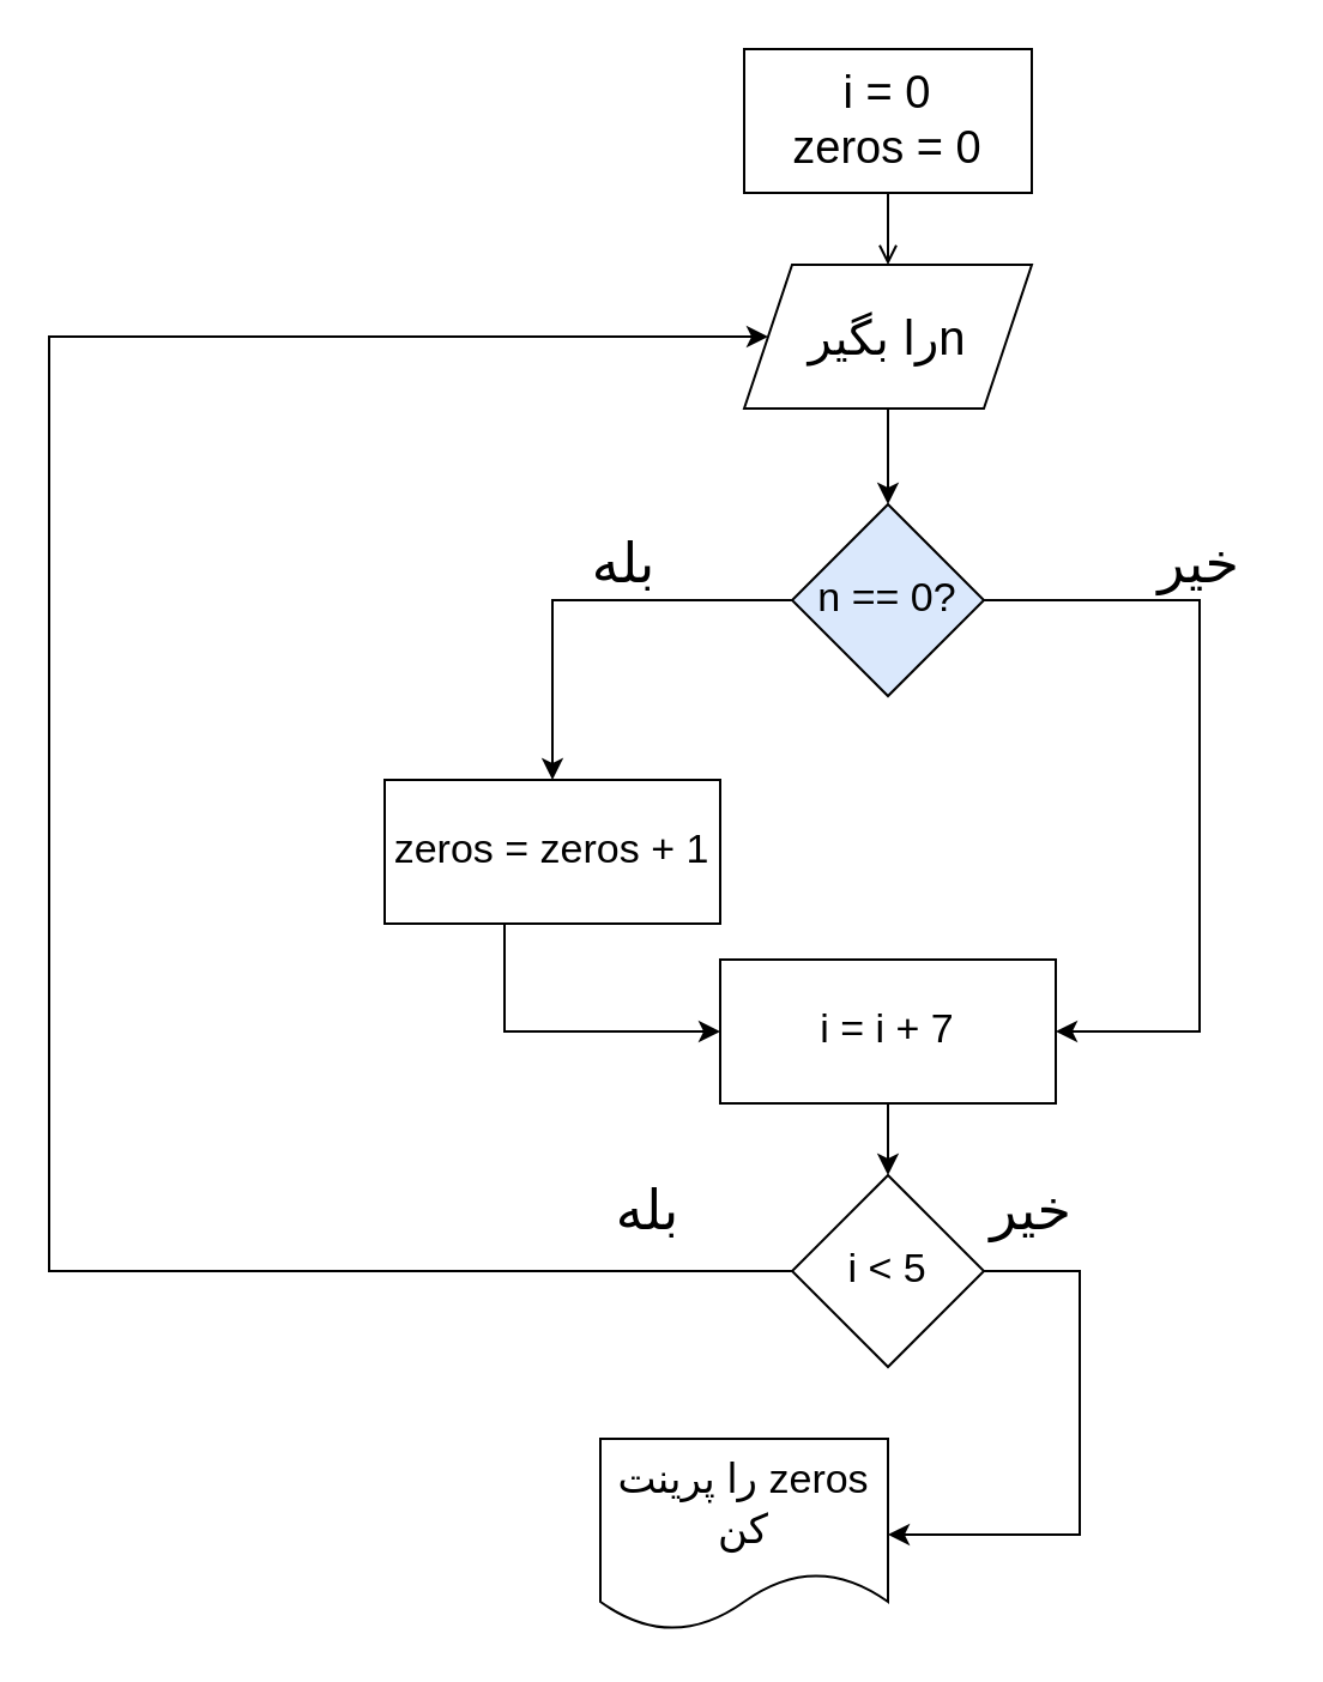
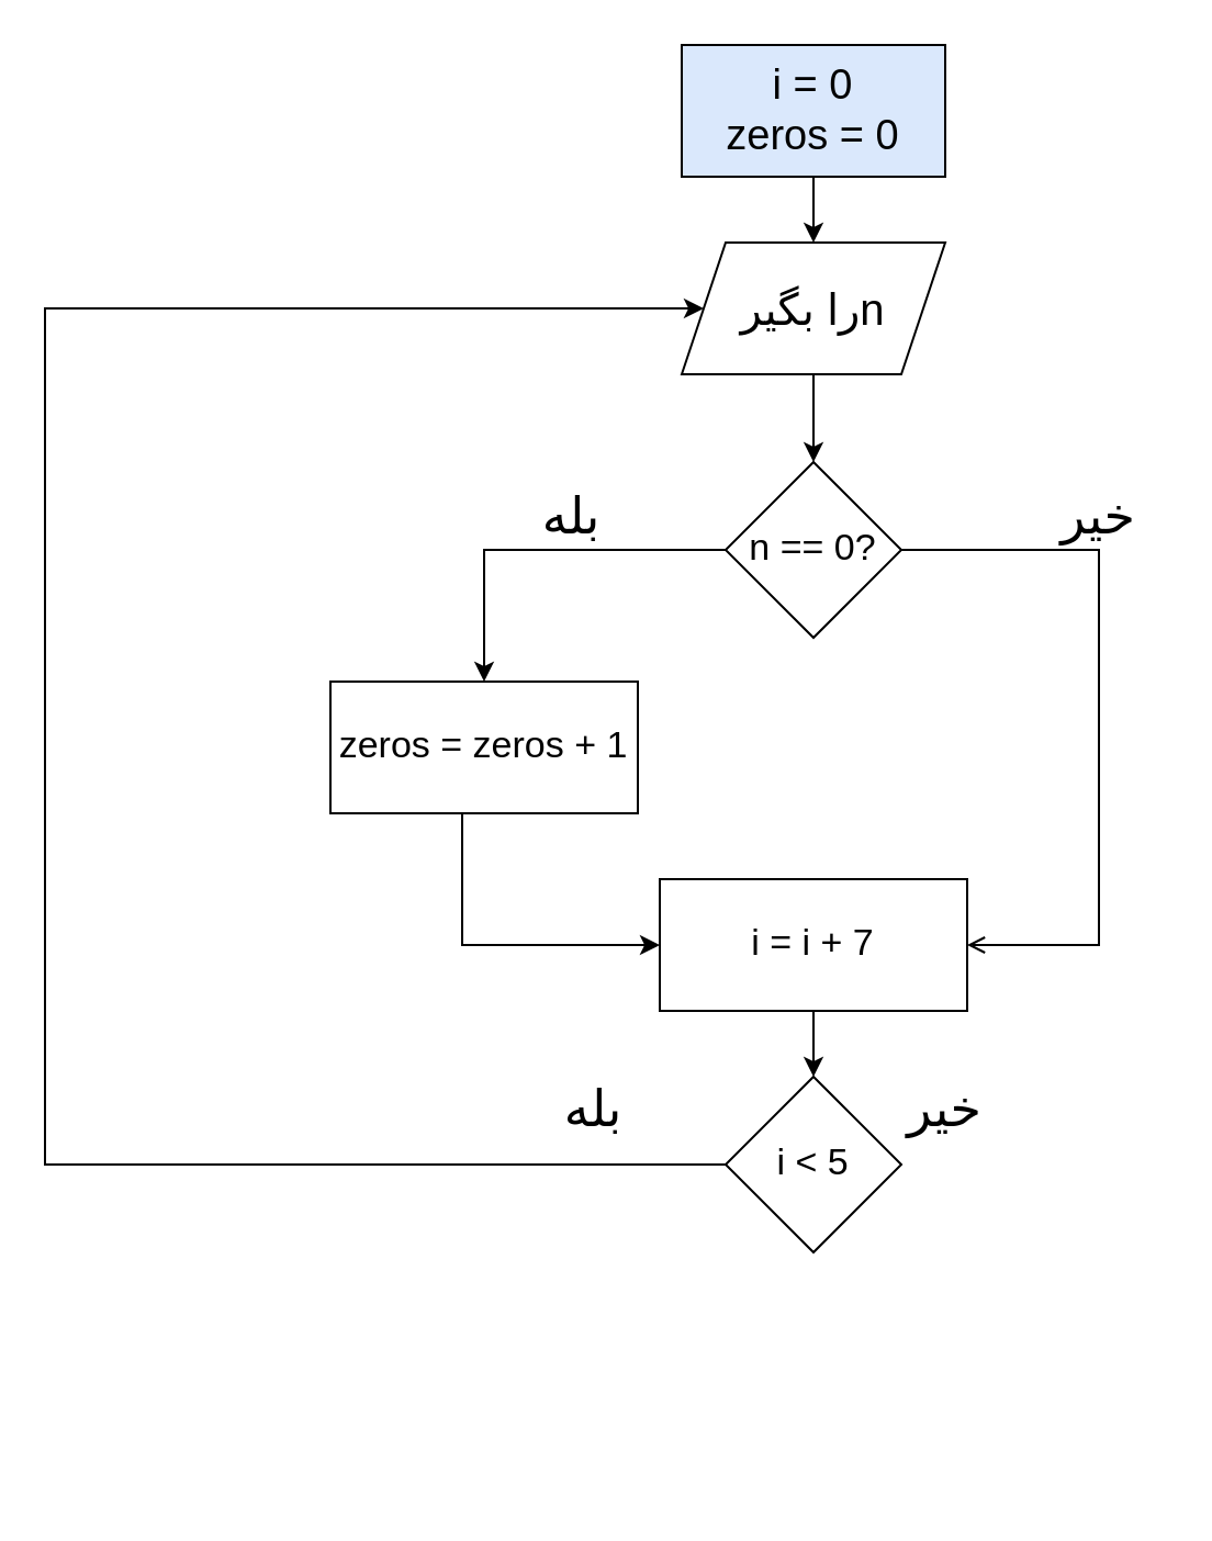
  <mxCell id="0" />
  <mxCell id="1" parent="0" />
- <mxCell id="2" value="" style="edgeStyle=orthogonalEdgeStyle;rounded=0;orthogonalLoop=1;jettySize=auto;html=1;endArrow=open;" edge="1" parent="1" source="3" target="5"><mxGeometry relative="1" as="geometry" /></mxCell>
- <mxCell id="3" value="&lt;font style=&quot;font-size: 19px;&quot;&gt;i = 0&lt;br&gt;zeros = 0&lt;/font&gt;" style="rounded=0;whiteSpace=wrap;html=1;" vertex="1" parent="1"><mxGeometry x="310" y="20" width="120" height="60" as="geometry" /></mxCell>
+ <mxCell id="2" value="" style="edgeStyle=orthogonalEdgeStyle;rounded=0;orthogonalLoop=1;jettySize=auto;html=1;" edge="1" parent="1" source="3" target="5"><mxGeometry relative="1" as="geometry" /></mxCell>
+ <mxCell id="3" value="&lt;font style=&quot;font-size: 19px;&quot;&gt;i = 0&lt;br&gt;zeros = 0&lt;/font&gt;" style="rounded=0;whiteSpace=wrap;html=1;fillColor=#dae8fc;" vertex="1" parent="1"><mxGeometry x="310" y="20" width="120" height="60" as="geometry" /></mxCell>
  <mxCell id="4" value="" style="edgeStyle=orthogonalEdgeStyle;rounded=0;orthogonalLoop=1;jettySize=auto;html=1;" edge="1" parent="1" source="5" target="8"><mxGeometry relative="1" as="geometry" /></mxCell>
  <mxCell id="5" value="&lt;div style=&quot;direction: rtl;&quot;&gt;&lt;span style=&quot;background-color: initial;&quot;&gt;&lt;font style=&quot;font-size: 20px;&quot;&gt;nرا بگیر&lt;/font&gt;&lt;/span&gt;&lt;/div&gt;" style="shape=parallelogram;perimeter=parallelogramPerimeter;whiteSpace=wrap;html=1;fixedSize=1;" vertex="1" parent="1"><mxGeometry x="310" y="110" width="120" height="60" as="geometry" /></mxCell>
  <mxCell id="6" style="edgeStyle=orthogonalEdgeStyle;rounded=0;orthogonalLoop=1;jettySize=auto;html=1;entryX=0.5;entryY=0;entryDx=0;entryDy=0;" edge="1" parent="1" source="8" target="12"><mxGeometry relative="1" as="geometry" /></mxCell>
- <mxCell id="7" style="edgeStyle=orthogonalEdgeStyle;rounded=0;orthogonalLoop=1;jettySize=auto;html=1;entryX=1;entryY=0.5;entryDx=0;entryDy=0;" edge="1" parent="1" source="8" target="14"><mxGeometry relative="1" as="geometry"><mxPoint x="490" y="430" as="targetPoint" /><Array as="points"><mxPoint x="500" y="250" /><mxPoint x="500" y="430" /></Array></mxGeometry></mxCell>
- <mxCell id="8" value="&lt;font style=&quot;font-size: 17px;&quot;&gt;n == 0?&lt;/font&gt;" style="rhombus;whiteSpace=wrap;html=1;fillColor=#dae8fc;" vertex="1" parent="1"><mxGeometry x="330" y="210" width="80" height="80" as="geometry" /></mxCell>
+ <mxCell id="7" style="edgeStyle=orthogonalEdgeStyle;rounded=0;orthogonalLoop=1;jettySize=auto;html=1;entryX=1;entryY=0.5;entryDx=0;entryDy=0;endArrow=open;" edge="1" parent="1" source="8" target="14"><mxGeometry relative="1" as="geometry"><mxPoint x="490" y="430" as="targetPoint" /><Array as="points"><mxPoint x="500" y="250" /><mxPoint x="500" y="430" /></Array></mxGeometry></mxCell>
+ <mxCell id="8" value="&lt;font style=&quot;font-size: 17px;&quot;&gt;n == 0?&lt;/font&gt;" style="rhombus;whiteSpace=wrap;html=1;" vertex="1" parent="1"><mxGeometry x="330" y="210" width="80" height="80" as="geometry" /></mxCell>
  <mxCell id="9" value="&lt;font style=&quot;font-size: 23px;&quot;&gt;بله&lt;/font&gt;" style="text;html=1;strokeColor=none;fillColor=none;align=center;verticalAlign=middle;whiteSpace=wrap;rounded=0;" vertex="1" parent="1"><mxGeometry x="230" y="220" width="60" height="30" as="geometry" /></mxCell>
  <mxCell id="10" value="&lt;font style=&quot;font-size: 23px;&quot;&gt;خیر&lt;/font&gt;" style="text;html=1;strokeColor=none;fillColor=none;align=center;verticalAlign=middle;whiteSpace=wrap;rounded=0;" vertex="1" parent="1"><mxGeometry x="470" y="220" width="60" height="30" as="geometry" /></mxCell>
  <mxCell id="11" style="edgeStyle=orthogonalEdgeStyle;rounded=0;orthogonalLoop=1;jettySize=auto;html=1;entryX=0;entryY=0.5;entryDx=0;entryDy=0;" edge="1" parent="1" source="12" target="14"><mxGeometry relative="1" as="geometry"><Array as="points"><mxPoint x="210" y="430" /></Array></mxGeometry></mxCell>
- <mxCell id="12" value="&lt;font style=&quot;font-size: 17px;&quot;&gt;zeros = zeros + 1&lt;/font&gt;" style="rounded=0;whiteSpace=wrap;html=1;" vertex="1" parent="1"><mxGeometry x="160" y="325" width="140" height="60" as="geometry" /></mxCell>
+ <mxCell id="12" value="&lt;font style=&quot;font-size: 17px;&quot;&gt;zeros = zeros + 1&lt;/font&gt;" style="rounded=0;whiteSpace=wrap;html=1;" vertex="1" parent="1"><mxGeometry x="150" y="310" width="140" height="60" as="geometry" /></mxCell>
  <mxCell id="13" value="" style="edgeStyle=orthogonalEdgeStyle;rounded=0;orthogonalLoop=1;jettySize=auto;html=1;" edge="1" parent="1" source="14" target="17"><mxGeometry relative="1" as="geometry" /></mxCell>
  <mxCell id="14" value="&lt;font style=&quot;font-size: 17px;&quot;&gt;i = i + 7&lt;/font&gt;" style="rounded=0;whiteSpace=wrap;html=1;" vertex="1" parent="1"><mxGeometry x="300" y="400" width="140" height="60" as="geometry" /></mxCell>
  <mxCell id="15" style="edgeStyle=orthogonalEdgeStyle;rounded=0;orthogonalLoop=1;jettySize=auto;html=1;entryX=0;entryY=0.5;entryDx=0;entryDy=0;" edge="1" parent="1" source="17" target="5"><mxGeometry relative="1" as="geometry"><mxPoint x="30" y="80" as="targetPoint" /><Array as="points"><mxPoint x="20" y="530" /><mxPoint x="20" y="140" /></Array></mxGeometry></mxCell>
- <mxCell id="16" style="edgeStyle=orthogonalEdgeStyle;rounded=0;orthogonalLoop=1;jettySize=auto;html=1;entryX=1;entryY=0.5;entryDx=0;entryDy=0;" edge="1" parent="1" source="17" target="20"><mxGeometry relative="1" as="geometry"><Array as="points"><mxPoint x="450" y="530" /><mxPoint x="450" y="640" /></Array></mxGeometry></mxCell>
  <mxCell id="17" value="&lt;font style=&quot;font-size: 17px;&quot;&gt;i &amp;lt; 5&lt;/font&gt;" style="rhombus;whiteSpace=wrap;html=1;" vertex="1" parent="1"><mxGeometry x="330" y="490" width="80" height="80" as="geometry" /></mxCell>
  <mxCell id="18" value="&lt;font style=&quot;font-size: 23px;&quot;&gt;بله&lt;/font&gt;" style="text;html=1;strokeColor=none;fillColor=none;align=center;verticalAlign=middle;whiteSpace=wrap;rounded=0;" vertex="1" parent="1"><mxGeometry x="240" y="490" width="60" height="30" as="geometry" /></mxCell>
  <mxCell id="19" value="&lt;font style=&quot;font-size: 23px;&quot;&gt;خیر&lt;/font&gt;" style="text;html=1;strokeColor=none;fillColor=none;align=center;verticalAlign=middle;whiteSpace=wrap;rounded=0;" vertex="1" parent="1"><mxGeometry x="400" y="490" width="60" height="30" as="geometry" /></mxCell>
- <mxCell id="20" value="&lt;div style=&quot;direction: rtl;&quot;&gt;&lt;span style=&quot;background-color: initial;&quot;&gt;&lt;font style=&quot;font-size: 17px;&quot;&gt;zeros را پرینت کن&lt;/font&gt;&lt;/span&gt;&lt;/div&gt;" style="shape=document;whiteSpace=wrap;html=1;boundedLbl=1;" vertex="1" parent="1"><mxGeometry x="250" y="600" width="120" height="80" as="geometry" /></mxCell>
